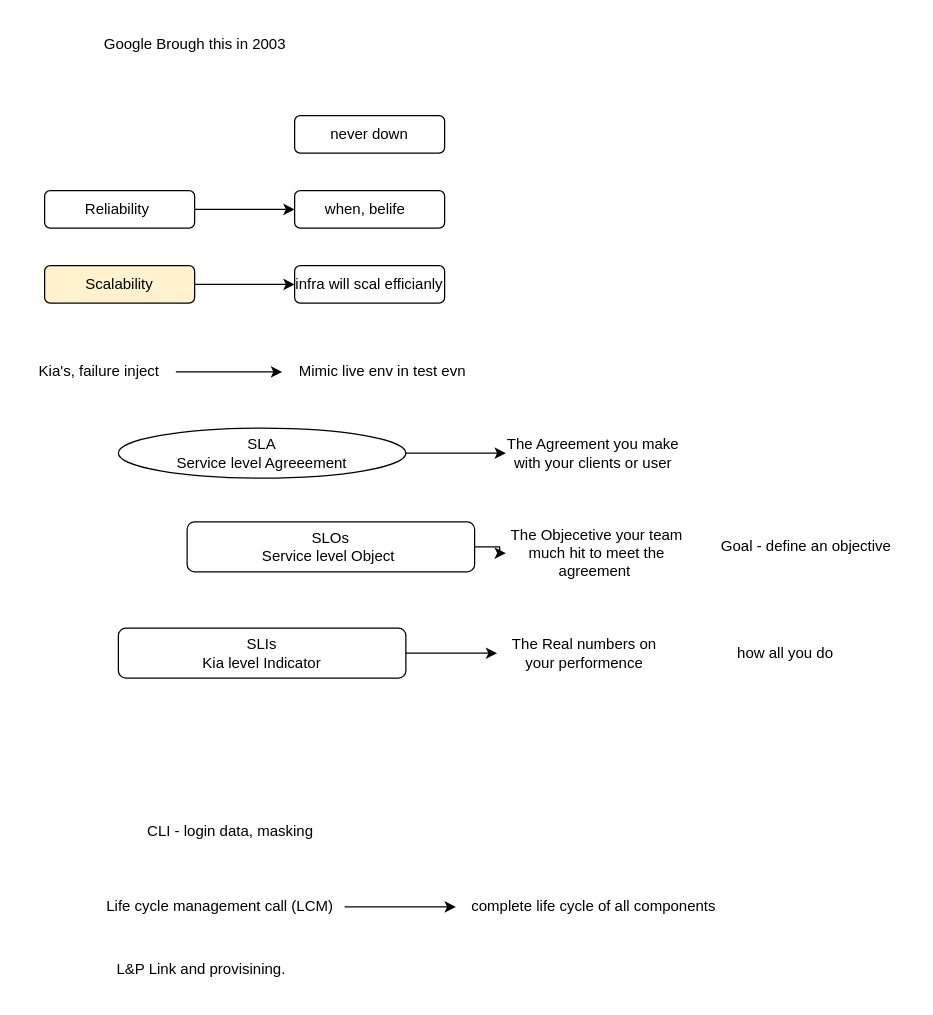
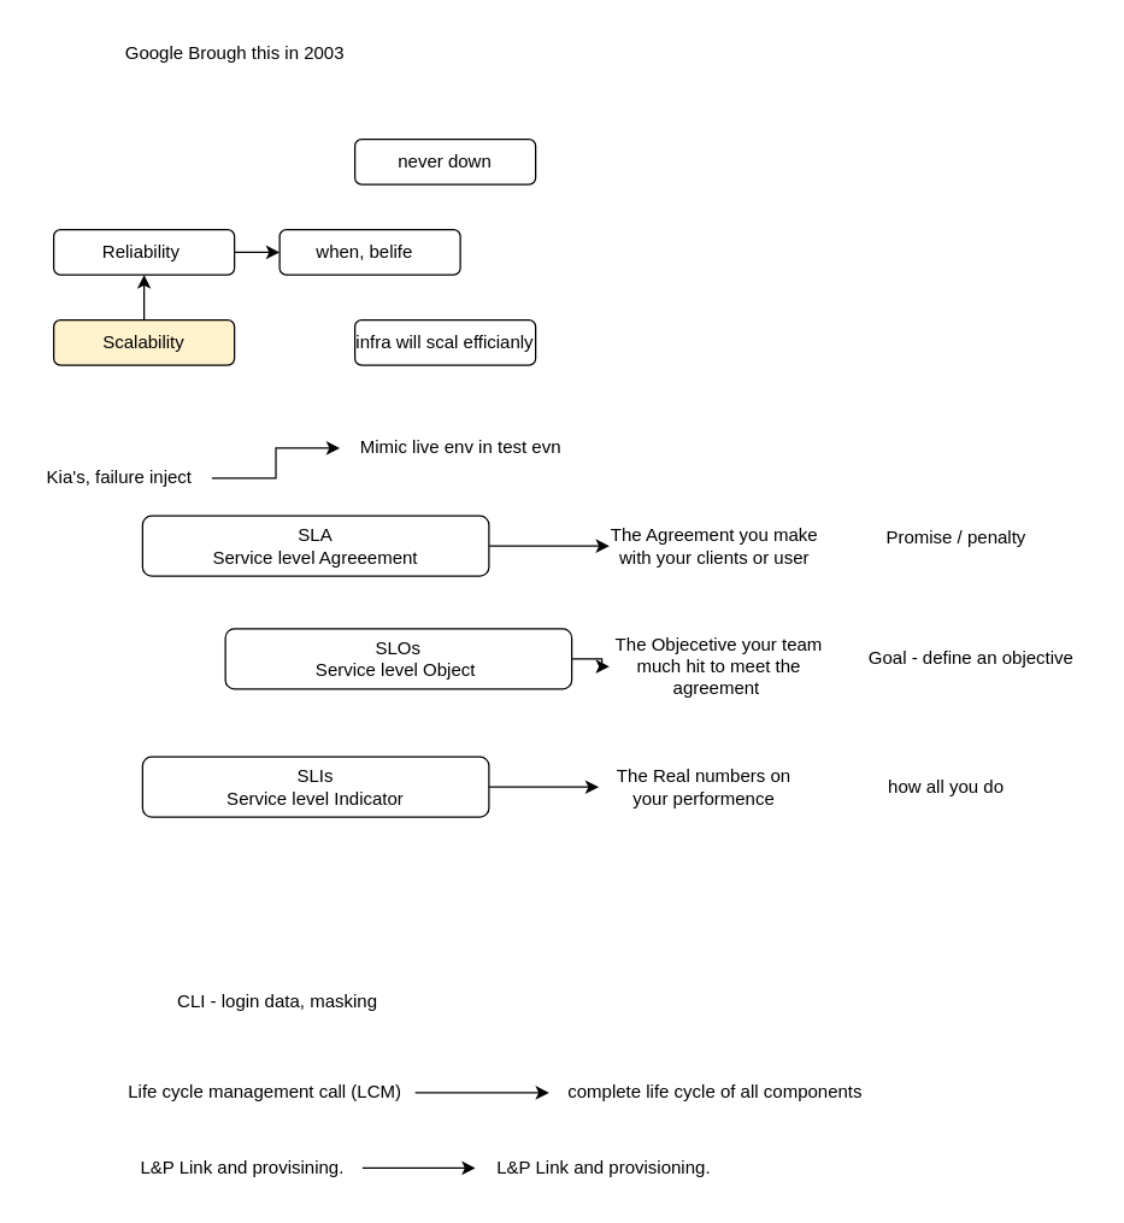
  <mxCell id="0" />
  <mxCell id="1" parent="0" />
  <mxCell id="2" value="" style="edgeStyle=orthogonalEdgeStyle;rounded=0;orthogonalLoop=1;jettySize=auto;html=1;" edge="1" parent="1" source="3" target="8"><mxGeometry relative="1" as="geometry" /></mxCell>
- <mxCell id="3" value="SLA&lt;div&gt;Service level Agreeement&lt;/div&gt;" style="ellipse;whiteSpace=wrap;html=1;fontSize=12;glass=0;strokeWidth=1;shadow=0;" parent="1" vertex="1"><mxGeometry x="94" y="342" width="230" height="40" as="geometry" /></mxCell>
+ <mxCell id="3" value="SLA&lt;div&gt;Service level Agreeement&lt;/div&gt;" style="rounded=1;whiteSpace=wrap;html=1;fontSize=12;glass=0;strokeWidth=1;shadow=0;" parent="1" vertex="1"><mxGeometry x="94" y="342" width="230" height="40" as="geometry" /></mxCell>
  <mxCell id="4" value="" style="edgeStyle=orthogonalEdgeStyle;rounded=0;orthogonalLoop=1;jettySize=auto;html=1;" edge="1" parent="1" source="5" target="9"><mxGeometry relative="1" as="geometry" /></mxCell>
  <mxCell id="5" value="SLOs&lt;div&gt;Service level Object&amp;nbsp;&lt;/div&gt;" style="rounded=1;whiteSpace=wrap;html=1;fontSize=12;glass=0;strokeWidth=1;shadow=0;" parent="1" vertex="1"><mxGeometry x="149" y="417" width="230" height="40" as="geometry" /></mxCell>
  <mxCell id="6" value="" style="edgeStyle=orthogonalEdgeStyle;rounded=0;orthogonalLoop=1;jettySize=auto;html=1;" edge="1" parent="1" source="7" target="10"><mxGeometry relative="1" as="geometry" /></mxCell>
- <mxCell id="7" value="SLIs&lt;div&gt;Kia level Indicator&lt;/div&gt;" style="rounded=1;whiteSpace=wrap;html=1;fontSize=12;glass=0;strokeWidth=1;shadow=0;" parent="1" vertex="1"><mxGeometry x="94" y="502" width="230" height="40" as="geometry" /></mxCell>
+ <mxCell id="7" value="SLIs&lt;div&gt;Service level Indicator&lt;/div&gt;" style="rounded=1;whiteSpace=wrap;html=1;fontSize=12;glass=0;strokeWidth=1;shadow=0;" parent="1" vertex="1"><mxGeometry x="94" y="502" width="230" height="40" as="geometry" /></mxCell>
  <mxCell id="8" value="The Agreement you make with your clients or user" style="text;html=1;align=center;verticalAlign=middle;whiteSpace=wrap;rounded=0;" vertex="1" parent="1"><mxGeometry x="404" y="347" width="140" height="30" as="geometry" /></mxCell>
  <mxCell id="9" value="The Objecetive your team much hit to meet the agreement&amp;nbsp;" style="text;html=1;align=center;verticalAlign=middle;whiteSpace=wrap;rounded=0;" vertex="1" parent="1"><mxGeometry x="404" y="409.5" width="146" height="65" as="geometry" /></mxCell>
  <mxCell id="10" value="The Real numbers on your performence" style="text;html=1;align=center;verticalAlign=middle;whiteSpace=wrap;rounded=0;" vertex="1" parent="1"><mxGeometry x="397" y="498.25" width="140" height="47.5" as="geometry" /></mxCell>
+ <mxCell id="11" value="Promise / penalty" style="text;html=1;align=center;verticalAlign=middle;resizable=0;points=[];autosize=1;strokeColor=none;fillColor=none;" vertex="1" parent="1"><mxGeometry x="574" y="342" width="120" height="30" as="geometry" /></mxCell>
  <mxCell id="12" value="Goal - define an objective" style="text;html=1;align=center;verticalAlign=middle;resizable=0;points=[];autosize=1;strokeColor=none;fillColor=none;" vertex="1" parent="1"><mxGeometry x="564" y="422" width="160" height="30" as="geometry" /></mxCell>
  <mxCell id="13" value="how all you do&amp;nbsp;" style="text;html=1;align=center;verticalAlign=middle;resizable=0;points=[];autosize=1;strokeColor=none;fillColor=none;" vertex="1" parent="1"><mxGeometry x="574" y="507" width="110" height="30" as="geometry" /></mxCell>
  <mxCell id="14" value="Google Brough this in 2003" style="text;html=1;align=center;verticalAlign=middle;resizable=0;points=[];autosize=1;strokeColor=none;fillColor=none;" vertex="1" parent="1"><mxGeometry x="70" y="20" width="170" height="30" as="geometry" /></mxCell>
  <mxCell id="15" value="" style="edgeStyle=orthogonalEdgeStyle;rounded=0;orthogonalLoop=1;jettySize=auto;html=1;" edge="1" parent="1" source="16" target="20"><mxGeometry relative="1" as="geometry" /></mxCell>
  <mxCell id="16" value="Reliability&amp;nbsp;" style="rounded=1;whiteSpace=wrap;html=1;" vertex="1" parent="1"><mxGeometry x="35" y="152" width="120" height="30" as="geometry" /></mxCell>
- <mxCell id="17" value="" style="edgeStyle=orthogonalEdgeStyle;rounded=0;orthogonalLoop=1;jettySize=auto;html=1;" edge="1" parent="1" source="18" target="21"><mxGeometry relative="1" as="geometry" /></mxCell>
+ <mxCell id="17" value="" style="edgeStyle=orthogonalEdgeStyle;rounded=0;orthogonalLoop=1;jettySize=auto;html=1;" edge="1" parent="1" source="18" target="16"><mxGeometry relative="1" as="geometry" /></mxCell>
  <mxCell id="18" value="Scalability" style="rounded=1;whiteSpace=wrap;html=1;fillColor=#fff2cc;" vertex="1" parent="1"><mxGeometry x="35" y="212" width="120" height="30" as="geometry" /></mxCell>
  <mxCell id="19" value="never down" style="rounded=1;whiteSpace=wrap;html=1;" vertex="1" parent="1"><mxGeometry x="235" y="92" width="120" height="30" as="geometry" /></mxCell>
- <mxCell id="20" value="when, belife&amp;nbsp;&amp;nbsp;" style="rounded=1;whiteSpace=wrap;html=1;" vertex="1" parent="1"><mxGeometry x="235" y="152" width="120" height="30" as="geometry" /></mxCell>
+ <mxCell id="20" value="when, belife&amp;nbsp;&amp;nbsp;" style="rounded=1;whiteSpace=wrap;html=1;" vertex="1" parent="1"><mxGeometry x="185" y="152" width="120" height="30" as="geometry" /></mxCell>
  <mxCell id="21" value="infra will scal efficianly" style="rounded=1;whiteSpace=wrap;html=1;" vertex="1" parent="1"><mxGeometry x="235" y="212" width="120" height="30" as="geometry" /></mxCell>
  <mxCell id="22" value="" style="edgeStyle=orthogonalEdgeStyle;rounded=0;orthogonalLoop=1;jettySize=auto;html=1;" edge="1" parent="1" source="23" target="24"><mxGeometry relative="1" as="geometry" /></mxCell>
- <mxCell id="23" value="Kia's, failure inject&amp;nbsp;" style="text;html=1;align=center;verticalAlign=middle;resizable=0;points=[];autosize=1;strokeColor=none;fillColor=none;" vertex="1" parent="1"><mxGeometry x="20" y="282" width="120" height="30" as="geometry" /></mxCell>
+ <mxCell id="23" value="Kia's, failure inject&amp;nbsp;" style="text;html=1;align=center;verticalAlign=middle;resizable=0;points=[];autosize=1;strokeColor=none;fillColor=none;" vertex="1" parent="1"><mxGeometry x="20" y="302" width="120" height="30" as="geometry" /></mxCell>
  <mxCell id="24" value="Mimic live env in test evn" style="text;html=1;align=center;verticalAlign=middle;resizable=0;points=[];autosize=1;strokeColor=none;fillColor=none;" vertex="1" parent="1"><mxGeometry x="225" y="282" width="160" height="30" as="geometry" /></mxCell>
  <mxCell id="25" value="CLI - login data, masking&amp;nbsp;" style="text;html=1;align=center;verticalAlign=middle;resizable=0;points=[];autosize=1;strokeColor=none;fillColor=none;" vertex="1" parent="1"><mxGeometry x="105" y="650" width="160" height="30" as="geometry" /></mxCell>
  <mxCell id="26" value="" style="edgeStyle=orthogonalEdgeStyle;rounded=0;orthogonalLoop=1;jettySize=auto;html=1;" edge="1" parent="1" source="27" target="30"><mxGeometry relative="1" as="geometry" /></mxCell>
  <mxCell id="27" value="Life cycle management call (LCM)" style="text;html=1;align=center;verticalAlign=middle;resizable=0;points=[];autosize=1;strokeColor=none;fillColor=none;" vertex="1" parent="1"><mxGeometry x="75" y="710" width="200" height="30" as="geometry" /></mxCell>
+ <mxCell id="28" value="" style="edgeStyle=orthogonalEdgeStyle;rounded=0;orthogonalLoop=1;jettySize=auto;html=1;" edge="1" parent="1" source="29" target="31"><mxGeometry relative="1" as="geometry" /></mxCell>
  <mxCell id="29" value="L&amp;amp;P Link and provisining." style="text;html=1;align=center;verticalAlign=middle;resizable=0;points=[];autosize=1;strokeColor=none;fillColor=none;" vertex="1" parent="1"><mxGeometry x="80" y="760" width="160" height="30" as="geometry" /></mxCell>
  <mxCell id="30" value="complete life cycle of all components" style="text;html=1;align=center;verticalAlign=middle;resizable=0;points=[];autosize=1;strokeColor=none;fillColor=none;" vertex="1" parent="1"><mxGeometry x="364" y="710" width="220" height="30" as="geometry" /></mxCell>
+ <mxCell id="31" value="L&amp;amp;P Link and provisioning." style="text;html=1;align=center;verticalAlign=middle;resizable=0;points=[];autosize=1;strokeColor=none;fillColor=none;" vertex="1" parent="1"><mxGeometry x="315" y="760" width="170" height="30" as="geometry" /></mxCell>
